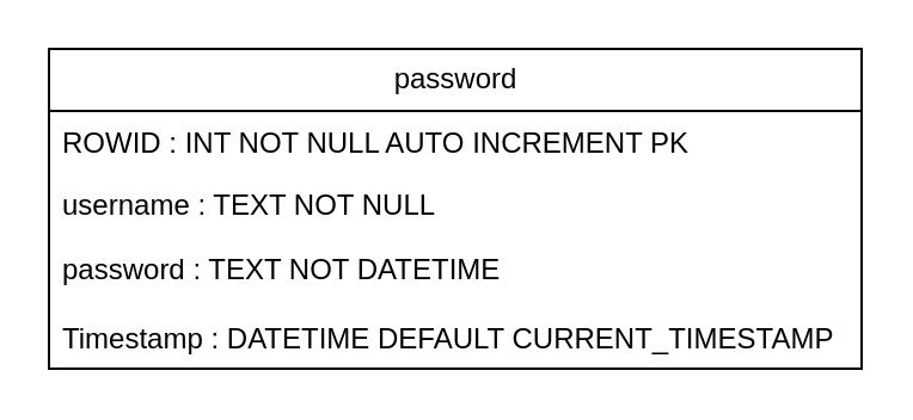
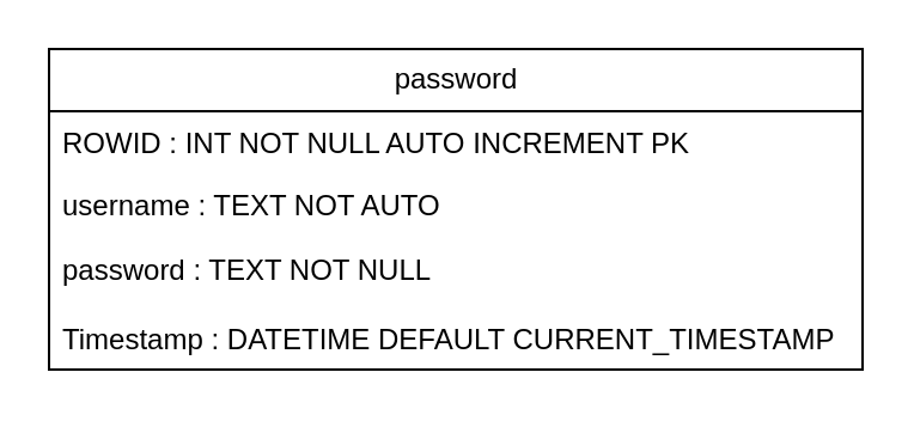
  <mxCell id="0" />
  <mxCell id="1" parent="0" />
  <mxCell id="2" value="password" style="swimlane;fontStyle=0;childLayout=stackLayout;horizontal=1;startSize=26;fillColor=none;horizontalStack=0;resizeParent=1;resizeParentMax=0;resizeLast=0;collapsible=1;marginBottom=0;html=1;" parent="1" vertex="1"><mxGeometry x="20" y="20" width="340" height="134" as="geometry" /></mxCell>
  <mxCell id="3" value="ROWID : INT NOT NULL AUTO INCREMENT PK" style="text;strokeColor=none;fillColor=none;align=left;verticalAlign=top;spacingLeft=4;spacingRight=4;overflow=hidden;rotatable=0;points=[[0,0.5],[1,0.5]];portConstraint=eastwest;whiteSpace=wrap;html=1;" parent="2" vertex="1"><mxGeometry y="26" width="340" height="26" as="geometry" /></mxCell>
- <mxCell id="4" value="username : TEXT NOT NULL" style="text;strokeColor=none;fillColor=none;align=left;verticalAlign=top;spacingLeft=4;spacingRight=4;overflow=hidden;rotatable=0;points=[[0,0.5],[1,0.5]];portConstraint=eastwest;whiteSpace=wrap;html=1;" parent="2" vertex="1"><mxGeometry y="52" width="340" height="26" as="geometry" /></mxCell>
- <mxCell id="5" value="password : TEXT NOT DATETIME" style="text;strokeColor=none;fillColor=none;align=left;verticalAlign=middle;spacingLeft=4;spacingRight=4;overflow=hidden;points=[[0,0.5],[1,0.5]];portConstraint=eastwest;rotatable=0;whiteSpace=wrap;html=1;" parent="2" vertex="1"><mxGeometry y="78" width="340" height="30" as="geometry" /></mxCell>
+ <mxCell id="4" value="username : TEXT NOT AUTO" style="text;strokeColor=none;fillColor=none;align=left;verticalAlign=top;spacingLeft=4;spacingRight=4;overflow=hidden;rotatable=0;points=[[0,0.5],[1,0.5]];portConstraint=eastwest;whiteSpace=wrap;html=1;" parent="2" vertex="1"><mxGeometry y="52" width="340" height="26" as="geometry" /></mxCell>
+ <mxCell id="5" value="password : TEXT NOT NULL" style="text;strokeColor=none;fillColor=none;align=left;verticalAlign=middle;spacingLeft=4;spacingRight=4;overflow=hidden;points=[[0,0.5],[1,0.5]];portConstraint=eastwest;rotatable=0;whiteSpace=wrap;html=1;" parent="2" vertex="1"><mxGeometry y="78" width="340" height="30" as="geometry" /></mxCell>
  <mxCell id="6" value="Timestamp : DATETIME DEFAULT CURRENT_TIMESTAMP" style="text;strokeColor=none;fillColor=none;align=left;verticalAlign=top;spacingLeft=4;spacingRight=4;overflow=hidden;rotatable=0;points=[[0,0.5],[1,0.5]];portConstraint=eastwest;whiteSpace=wrap;html=1;" parent="2" vertex="1"><mxGeometry y="108" width="340" height="26" as="geometry" /></mxCell>
